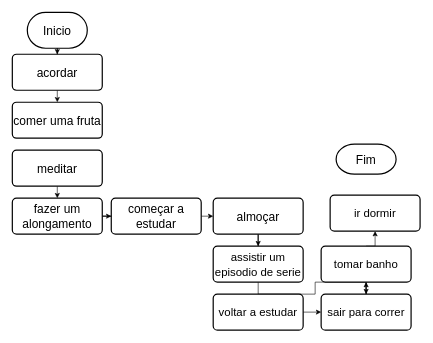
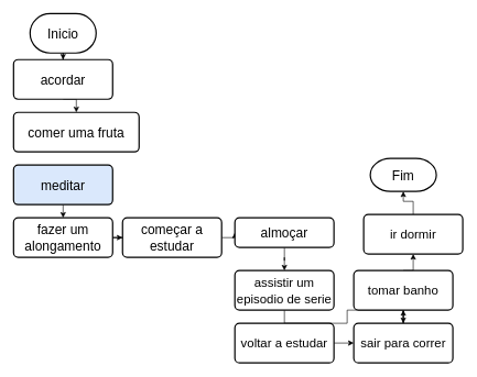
  <mxCell id="0" />
  <mxCell id="1" parent="0" />
  <mxCell id="2" style="edgeStyle=orthogonalEdgeStyle;rounded=0;orthogonalLoop=1;jettySize=auto;html=1;exitX=0.5;exitY=1;exitDx=0;exitDy=0;exitPerimeter=0;fontSize=19;" edge="1" parent="1" source="3" target="6"><mxGeometry relative="1" as="geometry" /></mxCell>
  <mxCell id="3" value="&lt;font style=&quot;font-size: 20px&quot;&gt;Inicio&lt;/font&gt;" style="strokeWidth=2;html=1;shape=mxgraph.flowchart.terminator;whiteSpace=wrap;" vertex="1" parent="1"><mxGeometry x="45" y="20" width="100" height="60" as="geometry" /></mxCell>
  <mxCell id="4" value="&lt;font style=&quot;font-size: 20px&quot;&gt;Fim&lt;/font&gt;" style="strokeWidth=2;html=1;shape=mxgraph.flowchart.terminator;whiteSpace=wrap;" vertex="1" parent="1"><mxGeometry x="560" y="240" width="100" height="50" as="geometry" /></mxCell>
  <mxCell id="5" style="edgeStyle=orthogonalEdgeStyle;rounded=0;orthogonalLoop=1;jettySize=auto;html=1;exitX=0.5;exitY=1;exitDx=0;exitDy=0;entryX=0.5;entryY=0;entryDx=0;entryDy=0;fontSize=19;" edge="1" parent="1" source="6" target="7"><mxGeometry relative="1" as="geometry" /></mxCell>
  <mxCell id="6" value="acordar" style="rounded=1;whiteSpace=wrap;html=1;absoluteArcSize=1;arcSize=14;strokeWidth=2;fontSize=20;" vertex="1" parent="1"><mxGeometry x="20" y="90" width="150" height="60" as="geometry" /></mxCell>
- <mxCell id="7" value="comer uma fruta" style="rounded=1;whiteSpace=wrap;html=1;absoluteArcSize=1;arcSize=14;strokeWidth=2;fontSize=20;" vertex="1" parent="1"><mxGeometry x="20" y="170" width="150" height="60" as="geometry" /></mxCell>
+ <mxCell id="7" value="comer uma fruta" style="rounded=1;whiteSpace=wrap;html=1;absoluteArcSize=1;arcSize=14;strokeWidth=2;fontSize=20;" vertex="1" parent="1"><mxGeometry x="20" y="170" width="190" height="60" as="geometry" /></mxCell>
  <mxCell id="8" style="edgeStyle=orthogonalEdgeStyle;rounded=0;orthogonalLoop=1;jettySize=auto;html=1;exitX=0.5;exitY=1;exitDx=0;exitDy=0;entryX=0.5;entryY=0;entryDx=0;entryDy=0;fontSize=19;" edge="1" parent="1" source="9" target="11"><mxGeometry relative="1" as="geometry" /></mxCell>
- <mxCell id="9" value="meditar" style="rounded=1;whiteSpace=wrap;html=1;absoluteArcSize=1;arcSize=14;strokeWidth=2;fontSize=20;" vertex="1" parent="1"><mxGeometry x="20" y="250" width="150" height="60" as="geometry" /></mxCell>
+ <mxCell id="9" value="meditar" style="rounded=1;whiteSpace=wrap;html=1;absoluteArcSize=1;arcSize=14;strokeWidth=2;fontSize=20;fillColor=#dae8fc;" vertex="1" parent="1"><mxGeometry x="20" y="250" width="150" height="60" as="geometry" /></mxCell>
  <mxCell id="10" style="edgeStyle=orthogonalEdgeStyle;rounded=0;orthogonalLoop=1;jettySize=auto;html=1;exitX=1;exitY=0.5;exitDx=0;exitDy=0;fontSize=19;" edge="1" parent="1" source="11" target="13"><mxGeometry relative="1" as="geometry" /></mxCell>
  <mxCell id="11" value="fazer um alongamento" style="rounded=1;whiteSpace=wrap;html=1;absoluteArcSize=1;arcSize=14;strokeWidth=2;fontSize=20;" vertex="1" parent="1"><mxGeometry x="20" y="330" width="150" height="60" as="geometry" /></mxCell>
  <mxCell id="12" style="edgeStyle=orthogonalEdgeStyle;rounded=0;orthogonalLoop=1;jettySize=auto;html=1;exitX=1;exitY=0.5;exitDx=0;exitDy=0;entryX=0;entryY=0.5;entryDx=0;entryDy=0;fontSize=19;" edge="1" parent="1" source="13" target="15"><mxGeometry relative="1" as="geometry" /></mxCell>
  <mxCell id="13" value="começar a estudar" style="rounded=1;whiteSpace=wrap;html=1;absoluteArcSize=1;arcSize=14;strokeWidth=2;fontSize=20;" vertex="1" parent="1"><mxGeometry x="185" y="330" width="150" height="60" as="geometry" /></mxCell>
  <mxCell id="14" style="edgeStyle=orthogonalEdgeStyle;rounded=0;orthogonalLoop=1;jettySize=auto;html=1;exitX=0.5;exitY=1;exitDx=0;exitDy=0;fontSize=19;" edge="1" parent="1" source="15" target="17"><mxGeometry relative="1" as="geometry"><mxPoint x="430" y="400" as="targetPoint" /></mxGeometry></mxCell>
- <mxCell id="15" value="almoçar" style="rounded=1;whiteSpace=wrap;html=1;absoluteArcSize=1;arcSize=14;strokeWidth=2;fontSize=20;" vertex="1" parent="1"><mxGeometry x="355" y="330" width="150" height="60" as="geometry" /></mxCell>
+ <mxCell id="15" value="almoçar" style="rounded=1;whiteSpace=wrap;html=1;absoluteArcSize=1;arcSize=14;strokeWidth=2;fontSize=20;" vertex="1" parent="1"><mxGeometry x="355" y="330" width="150" height="45" as="geometry" /></mxCell>
  <mxCell id="16" style="edgeStyle=orthogonalEdgeStyle;rounded=0;orthogonalLoop=1;jettySize=auto;html=1;exitX=0.5;exitY=1;exitDx=0;exitDy=0;fontSize=19;" edge="1" parent="1" source="17" target="21"><mxGeometry relative="1" as="geometry" /></mxCell>
  <mxCell id="17" value="&lt;font style=&quot;font-size: 19px&quot;&gt;assistir um episodio de serie&lt;/font&gt;" style="rounded=1;whiteSpace=wrap;html=1;absoluteArcSize=1;arcSize=14;strokeWidth=2;fontSize=20;" vertex="1" parent="1"><mxGeometry x="355" y="410" width="150" height="60" as="geometry" /></mxCell>
  <mxCell id="18" style="edgeStyle=orthogonalEdgeStyle;rounded=0;orthogonalLoop=1;jettySize=auto;html=1;exitX=1;exitY=0.5;exitDx=0;exitDy=0;entryX=0;entryY=0.5;entryDx=0;entryDy=0;fontSize=19;" edge="1" parent="1" source="19" target="21"><mxGeometry relative="1" as="geometry" /></mxCell>
  <mxCell id="19" value="&lt;span style=&quot;font-size: 19px&quot;&gt;voltar a estudar&lt;/span&gt;" style="rounded=1;whiteSpace=wrap;html=1;absoluteArcSize=1;arcSize=14;strokeWidth=2;fontSize=20;" vertex="1" parent="1"><mxGeometry x="355" y="490" width="150" height="60" as="geometry" /></mxCell>
  <mxCell id="20" style="edgeStyle=orthogonalEdgeStyle;rounded=0;orthogonalLoop=1;jettySize=auto;html=1;exitX=0.5;exitY=0;exitDx=0;exitDy=0;fontSize=19;" edge="1" parent="1" source="21" target="23"><mxGeometry relative="1" as="geometry" /></mxCell>
  <mxCell id="21" value="&lt;span style=&quot;font-size: 19px&quot;&gt;sair para correr&lt;/span&gt;" style="rounded=1;whiteSpace=wrap;html=1;absoluteArcSize=1;arcSize=14;strokeWidth=2;fontSize=20;" vertex="1" parent="1"><mxGeometry x="535" y="490" width="150" height="60" as="geometry" /></mxCell>
  <mxCell id="22" style="edgeStyle=orthogonalEdgeStyle;rounded=0;orthogonalLoop=1;jettySize=auto;html=1;exitX=0.5;exitY=0;exitDx=0;exitDy=0;entryX=0.5;entryY=1;entryDx=0;entryDy=0;fontSize=19;" edge="1" parent="1" source="23" target="25"><mxGeometry relative="1" as="geometry" /></mxCell>
  <mxCell id="23" value="&lt;span style=&quot;font-size: 19px&quot;&gt;tomar banho&lt;/span&gt;" style="rounded=1;whiteSpace=wrap;html=1;absoluteArcSize=1;arcSize=14;strokeWidth=2;fontSize=20;" vertex="1" parent="1"><mxGeometry x="535" y="410" width="150" height="60" as="geometry" /></mxCell>
+ <mxCell id="24" value="" style="edgeStyle=orthogonalEdgeStyle;rounded=0;orthogonalLoop=1;jettySize=auto;html=1;fontSize=19;" edge="1" parent="1" source="25" target="4"><mxGeometry relative="1" as="geometry" /></mxCell>
  <mxCell id="25" value="&lt;span style=&quot;font-size: 19px&quot;&gt;ir dormir&lt;/span&gt;" style="rounded=1;whiteSpace=wrap;html=1;absoluteArcSize=1;arcSize=14;strokeWidth=2;fontSize=20;" vertex="1" parent="1"><mxGeometry x="550" y="325" width="150" height="60" as="geometry" /></mxCell>
